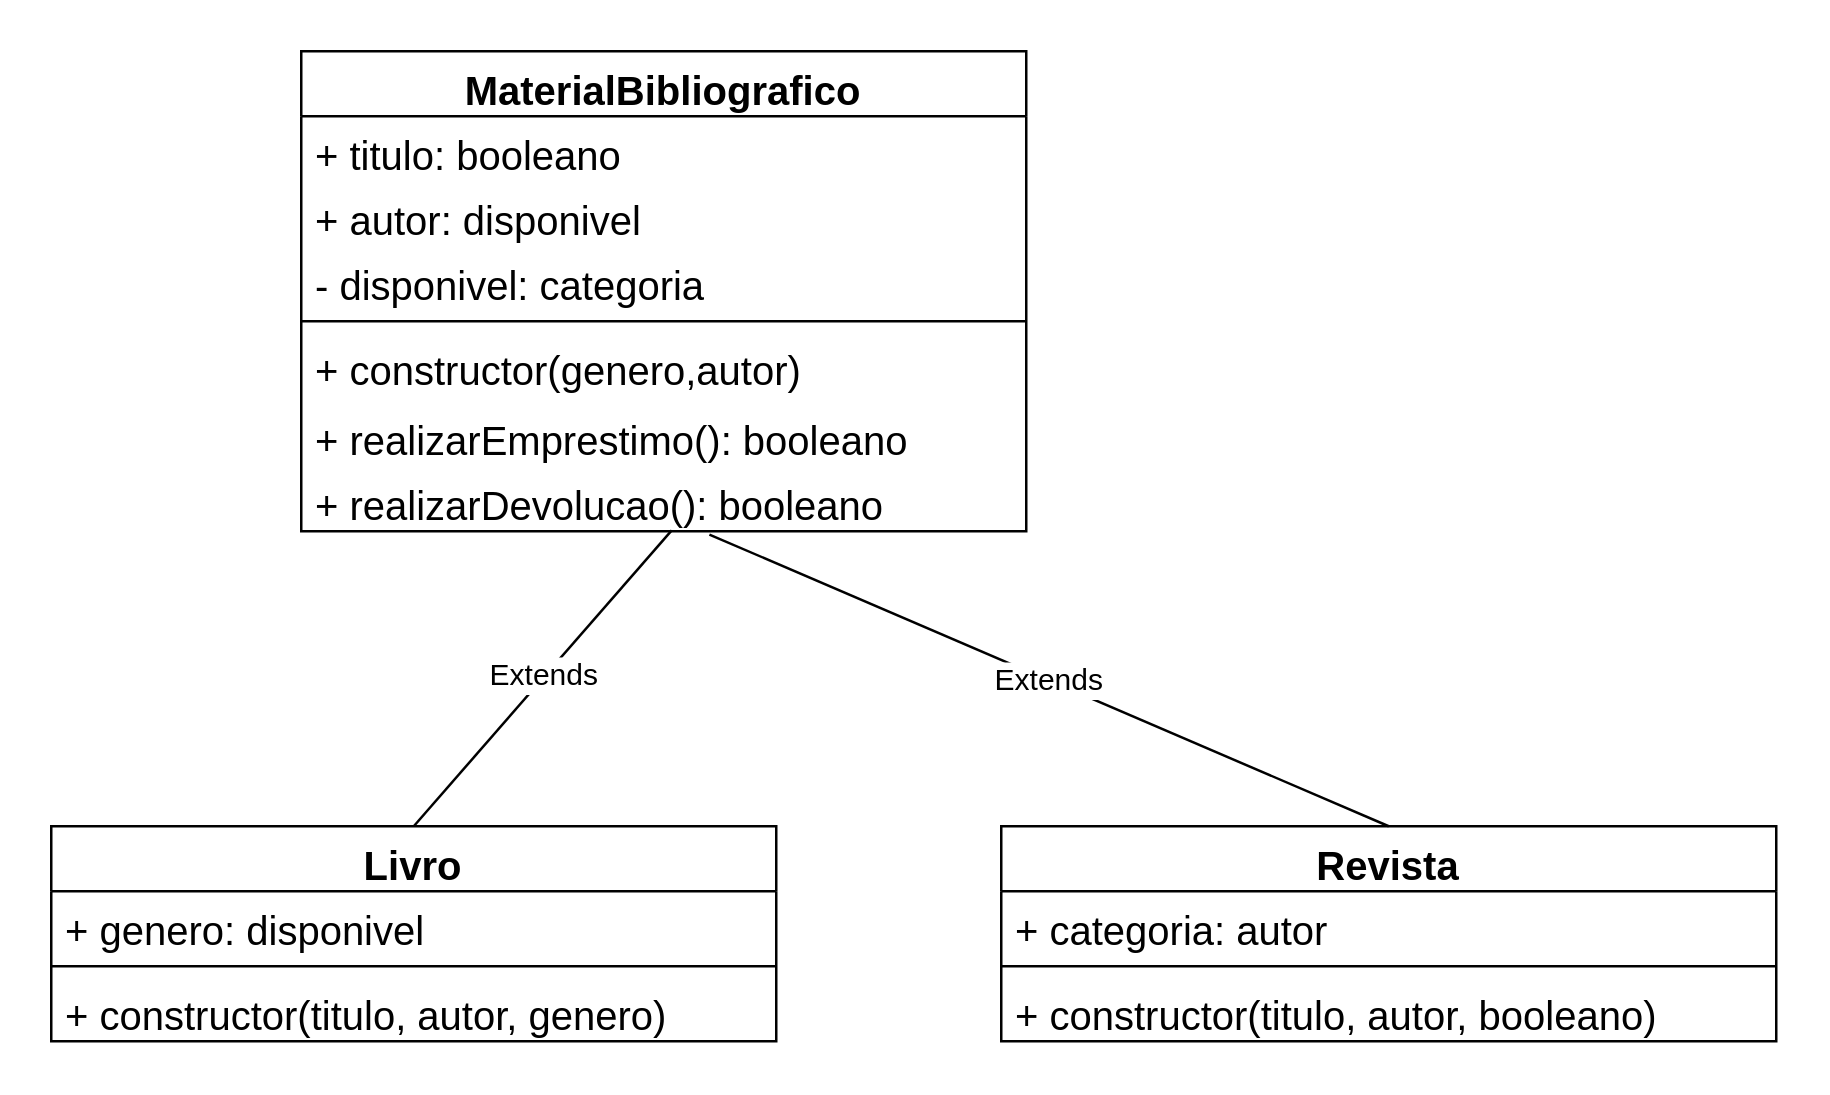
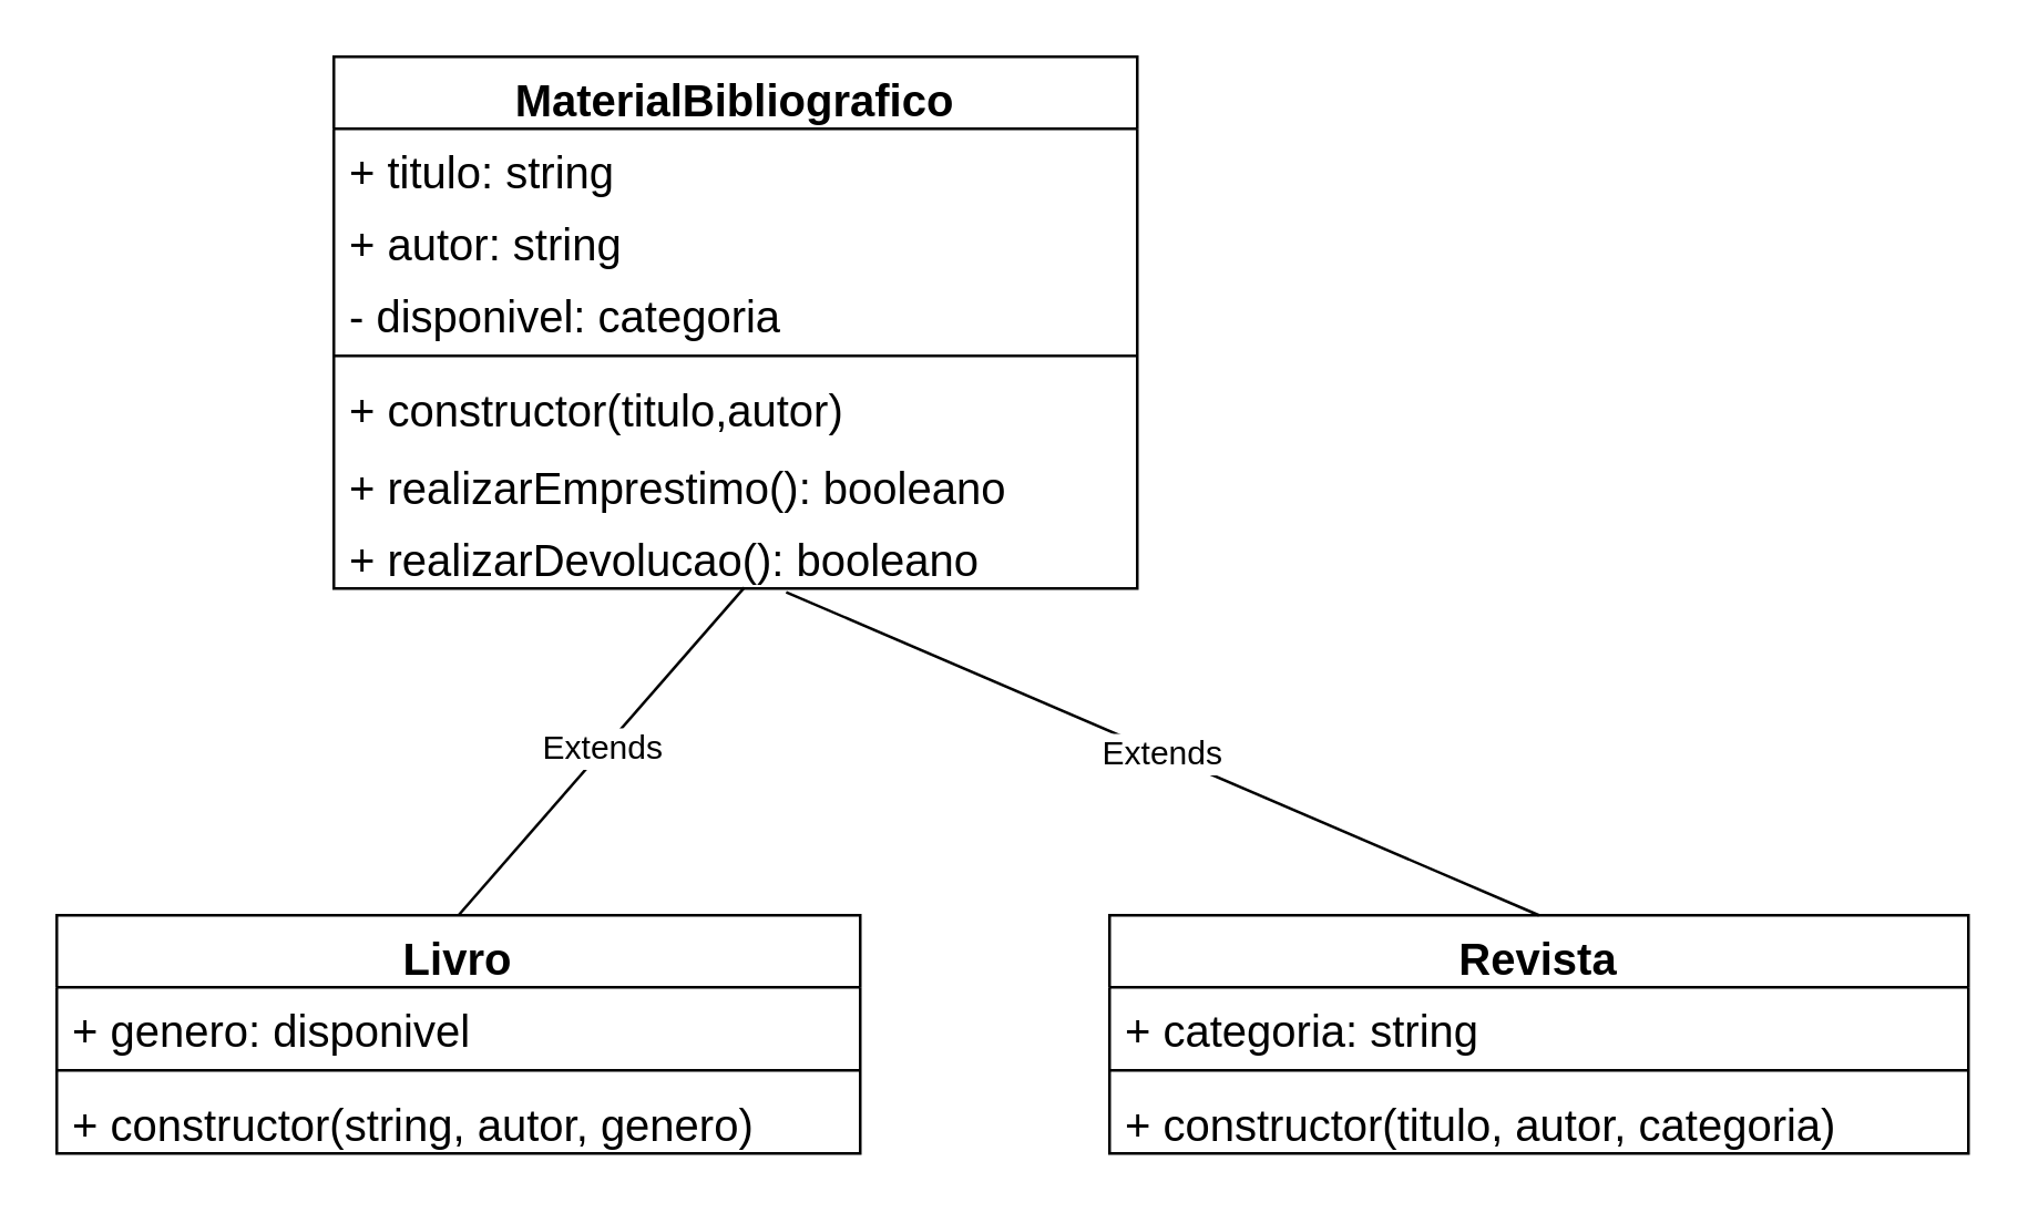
  <mxCell id="0" />
  <mxCell id="1" parent="0" />
  <mxCell id="2" value="MaterialBibliografico" style="swimlane;fontStyle=1;align=center;verticalAlign=top;childLayout=stackLayout;horizontal=1;startSize=26;horizontalStack=0;resizeParent=1;resizeParentMax=0;resizeLast=0;collapsible=1;marginBottom=0;whiteSpace=wrap;html=1;fontSize=16;" parent="1" vertex="1"><mxGeometry x="120" y="20" width="290" height="192" as="geometry" /></mxCell>
- <mxCell id="3" value="+ titulo: booleano" style="text;strokeColor=none;fillColor=none;align=left;verticalAlign=top;spacingLeft=4;spacingRight=4;overflow=hidden;rotatable=0;points=[[0,0.5],[1,0.5]];portConstraint=eastwest;whiteSpace=wrap;html=1;fontSize=16;" parent="2" vertex="1"><mxGeometry y="26" width="290" height="26" as="geometry" /></mxCell>
- <mxCell id="4" value="+ autor: disponivel" style="text;strokeColor=none;fillColor=none;align=left;verticalAlign=top;spacingLeft=4;spacingRight=4;overflow=hidden;rotatable=0;points=[[0,0.5],[1,0.5]];portConstraint=eastwest;whiteSpace=wrap;html=1;fontSize=16;" parent="2" vertex="1"><mxGeometry y="52" width="290" height="26" as="geometry" /></mxCell>
+ <mxCell id="3" value="+ titulo: string" style="text;strokeColor=none;fillColor=none;align=left;verticalAlign=top;spacingLeft=4;spacingRight=4;overflow=hidden;rotatable=0;points=[[0,0.5],[1,0.5]];portConstraint=eastwest;whiteSpace=wrap;html=1;fontSize=16;" parent="2" vertex="1"><mxGeometry y="26" width="290" height="26" as="geometry" /></mxCell>
+ <mxCell id="4" value="+ autor: string" style="text;strokeColor=none;fillColor=none;align=left;verticalAlign=top;spacingLeft=4;spacingRight=4;overflow=hidden;rotatable=0;points=[[0,0.5],[1,0.5]];portConstraint=eastwest;whiteSpace=wrap;html=1;fontSize=16;" parent="2" vertex="1"><mxGeometry y="52" width="290" height="26" as="geometry" /></mxCell>
  <mxCell id="5" value="- disponivel: categoria" style="text;strokeColor=none;fillColor=none;align=left;verticalAlign=top;spacingLeft=4;spacingRight=4;overflow=hidden;rotatable=0;points=[[0,0.5],[1,0.5]];portConstraint=eastwest;whiteSpace=wrap;html=1;fontSize=16;" parent="2" vertex="1"><mxGeometry y="78" width="290" height="26" as="geometry" /></mxCell>
  <mxCell id="6" value="" style="line;strokeWidth=1;fillColor=none;align=left;verticalAlign=middle;spacingTop=-1;spacingLeft=3;spacingRight=3;rotatable=0;labelPosition=right;points=[];portConstraint=eastwest;strokeColor=inherit;fontSize=16;" parent="2" vertex="1"><mxGeometry y="104" width="290" height="8" as="geometry" /></mxCell>
- <mxCell id="7" value="+ constructor(genero,autor)" style="text;strokeColor=none;fillColor=none;align=left;verticalAlign=top;spacingLeft=4;spacingRight=4;overflow=hidden;rotatable=0;points=[[0,0.5],[1,0.5]];portConstraint=eastwest;whiteSpace=wrap;html=1;fontSize=16;" parent="2" vertex="1"><mxGeometry y="112" width="290" height="28" as="geometry" /></mxCell>
+ <mxCell id="7" value="+ constructor(titulo,autor)" style="text;strokeColor=none;fillColor=none;align=left;verticalAlign=top;spacingLeft=4;spacingRight=4;overflow=hidden;rotatable=0;points=[[0,0.5],[1,0.5]];portConstraint=eastwest;whiteSpace=wrap;html=1;fontSize=16;" parent="2" vertex="1"><mxGeometry y="112" width="290" height="28" as="geometry" /></mxCell>
  <mxCell id="8" value="+ realizarEmprestimo(): booleano" style="text;strokeColor=none;fillColor=none;align=left;verticalAlign=top;spacingLeft=4;spacingRight=4;overflow=hidden;rotatable=0;points=[[0,0.5],[1,0.5]];portConstraint=eastwest;whiteSpace=wrap;html=1;fontSize=16;" parent="2" vertex="1"><mxGeometry y="140" width="290" height="26" as="geometry" /></mxCell>
  <mxCell id="9" value="+ realizarDevolucao(): booleano" style="text;strokeColor=none;fillColor=none;align=left;verticalAlign=top;spacingLeft=4;spacingRight=4;overflow=hidden;rotatable=0;points=[[0,0.5],[1,0.5]];portConstraint=eastwest;whiteSpace=wrap;html=1;fontSize=16;" parent="2" vertex="1"><mxGeometry y="166" width="290" height="26" as="geometry" /></mxCell>
  <mxCell id="10" value="Livro" style="swimlane;fontStyle=1;align=center;verticalAlign=top;childLayout=stackLayout;horizontal=1;startSize=26;horizontalStack=0;resizeParent=1;resizeParentMax=0;resizeLast=0;collapsible=1;marginBottom=0;whiteSpace=wrap;html=1;fontSize=16;" parent="1" vertex="1"><mxGeometry x="20" y="330" width="290" height="86" as="geometry" /></mxCell>
  <mxCell id="11" value="+ genero: disponivel" style="text;strokeColor=none;fillColor=none;align=left;verticalAlign=top;spacingLeft=4;spacingRight=4;overflow=hidden;rotatable=0;points=[[0,0.5],[1,0.5]];portConstraint=eastwest;whiteSpace=wrap;html=1;fontSize=16;" parent="10" vertex="1"><mxGeometry y="26" width="290" height="26" as="geometry" /></mxCell>
  <mxCell id="12" value="" style="line;strokeWidth=1;fillColor=none;align=left;verticalAlign=middle;spacingTop=-1;spacingLeft=3;spacingRight=3;rotatable=0;labelPosition=right;points=[];portConstraint=eastwest;strokeColor=inherit;fontSize=16;" parent="10" vertex="1"><mxGeometry y="52" width="290" height="8" as="geometry" /></mxCell>
- <mxCell id="13" value="+ constructor(titulo, autor, genero)" style="text;strokeColor=none;fillColor=none;align=left;verticalAlign=top;spacingLeft=4;spacingRight=4;overflow=hidden;rotatable=0;points=[[0,0.5],[1,0.5]];portConstraint=eastwest;whiteSpace=wrap;html=1;fontSize=16;" parent="10" vertex="1"><mxGeometry y="60" width="290" height="26" as="geometry" /></mxCell>
+ <mxCell id="13" value="+ constructor(string, autor, genero)" style="text;strokeColor=none;fillColor=none;align=left;verticalAlign=top;spacingLeft=4;spacingRight=4;overflow=hidden;rotatable=0;points=[[0,0.5],[1,0.5]];portConstraint=eastwest;whiteSpace=wrap;html=1;fontSize=16;" parent="10" vertex="1"><mxGeometry y="60" width="290" height="26" as="geometry" /></mxCell>
  <mxCell id="14" value="Extends" style="endArrow=none;endSize=16;endFill=0;html=1;rounded=0;fontSize=12;curved=1;entryX=0.511;entryY=0.987;entryDx=0;entryDy=0;entryPerimeter=0;exitX=0.5;exitY=0;exitDx=0;exitDy=0;" parent="1" source="10" target="9" edge="1"><mxGeometry width="160" relative="1" as="geometry"><mxPoint x="280" y="280" as="sourcePoint" /><mxPoint x="440" y="280" as="targetPoint" /></mxGeometry></mxCell>
  <mxCell id="15" value="Revista" style="swimlane;fontStyle=1;align=center;verticalAlign=top;childLayout=stackLayout;horizontal=1;startSize=26;horizontalStack=0;resizeParent=1;resizeParentMax=0;resizeLast=0;collapsible=1;marginBottom=0;whiteSpace=wrap;html=1;fontSize=16;" parent="1" vertex="1"><mxGeometry x="400" y="330" width="310" height="86" as="geometry" /></mxCell>
- <mxCell id="16" value="+ categoria: autor" style="text;strokeColor=none;fillColor=none;align=left;verticalAlign=top;spacingLeft=4;spacingRight=4;overflow=hidden;rotatable=0;points=[[0,0.5],[1,0.5]];portConstraint=eastwest;whiteSpace=wrap;html=1;fontSize=16;" parent="15" vertex="1"><mxGeometry y="26" width="310" height="26" as="geometry" /></mxCell>
+ <mxCell id="16" value="+ categoria: string" style="text;strokeColor=none;fillColor=none;align=left;verticalAlign=top;spacingLeft=4;spacingRight=4;overflow=hidden;rotatable=0;points=[[0,0.5],[1,0.5]];portConstraint=eastwest;whiteSpace=wrap;html=1;fontSize=16;" parent="15" vertex="1"><mxGeometry y="26" width="310" height="26" as="geometry" /></mxCell>
  <mxCell id="17" value="" style="line;strokeWidth=1;fillColor=none;align=left;verticalAlign=middle;spacingTop=-1;spacingLeft=3;spacingRight=3;rotatable=0;labelPosition=right;points=[];portConstraint=eastwest;strokeColor=inherit;fontSize=16;" parent="15" vertex="1"><mxGeometry y="52" width="310" height="8" as="geometry" /></mxCell>
- <mxCell id="18" value="+ constructor(titulo, autor, booleano)" style="text;strokeColor=none;fillColor=none;align=left;verticalAlign=top;spacingLeft=4;spacingRight=4;overflow=hidden;rotatable=0;points=[[0,0.5],[1,0.5]];portConstraint=eastwest;whiteSpace=wrap;html=1;fontSize=16;" parent="15" vertex="1"><mxGeometry y="60" width="310" height="26" as="geometry" /></mxCell>
+ <mxCell id="18" value="+ constructor(titulo, autor, categoria)" style="text;strokeColor=none;fillColor=none;align=left;verticalAlign=top;spacingLeft=4;spacingRight=4;overflow=hidden;rotatable=0;points=[[0,0.5],[1,0.5]];portConstraint=eastwest;whiteSpace=wrap;html=1;fontSize=16;" parent="15" vertex="1"><mxGeometry y="60" width="310" height="26" as="geometry" /></mxCell>
  <mxCell id="19" value="Extends" style="endArrow=none;endSize=16;endFill=0;html=1;rounded=0;fontSize=12;curved=1;entryX=0.563;entryY=1.051;entryDx=0;entryDy=0;entryPerimeter=0;exitX=0.5;exitY=0;exitDx=0;exitDy=0;" parent="1" source="15" target="9" edge="1"><mxGeometry width="160" relative="1" as="geometry"><mxPoint x="540" y="280" as="sourcePoint" /><mxPoint x="560" y="202" as="targetPoint" /></mxGeometry></mxCell>
